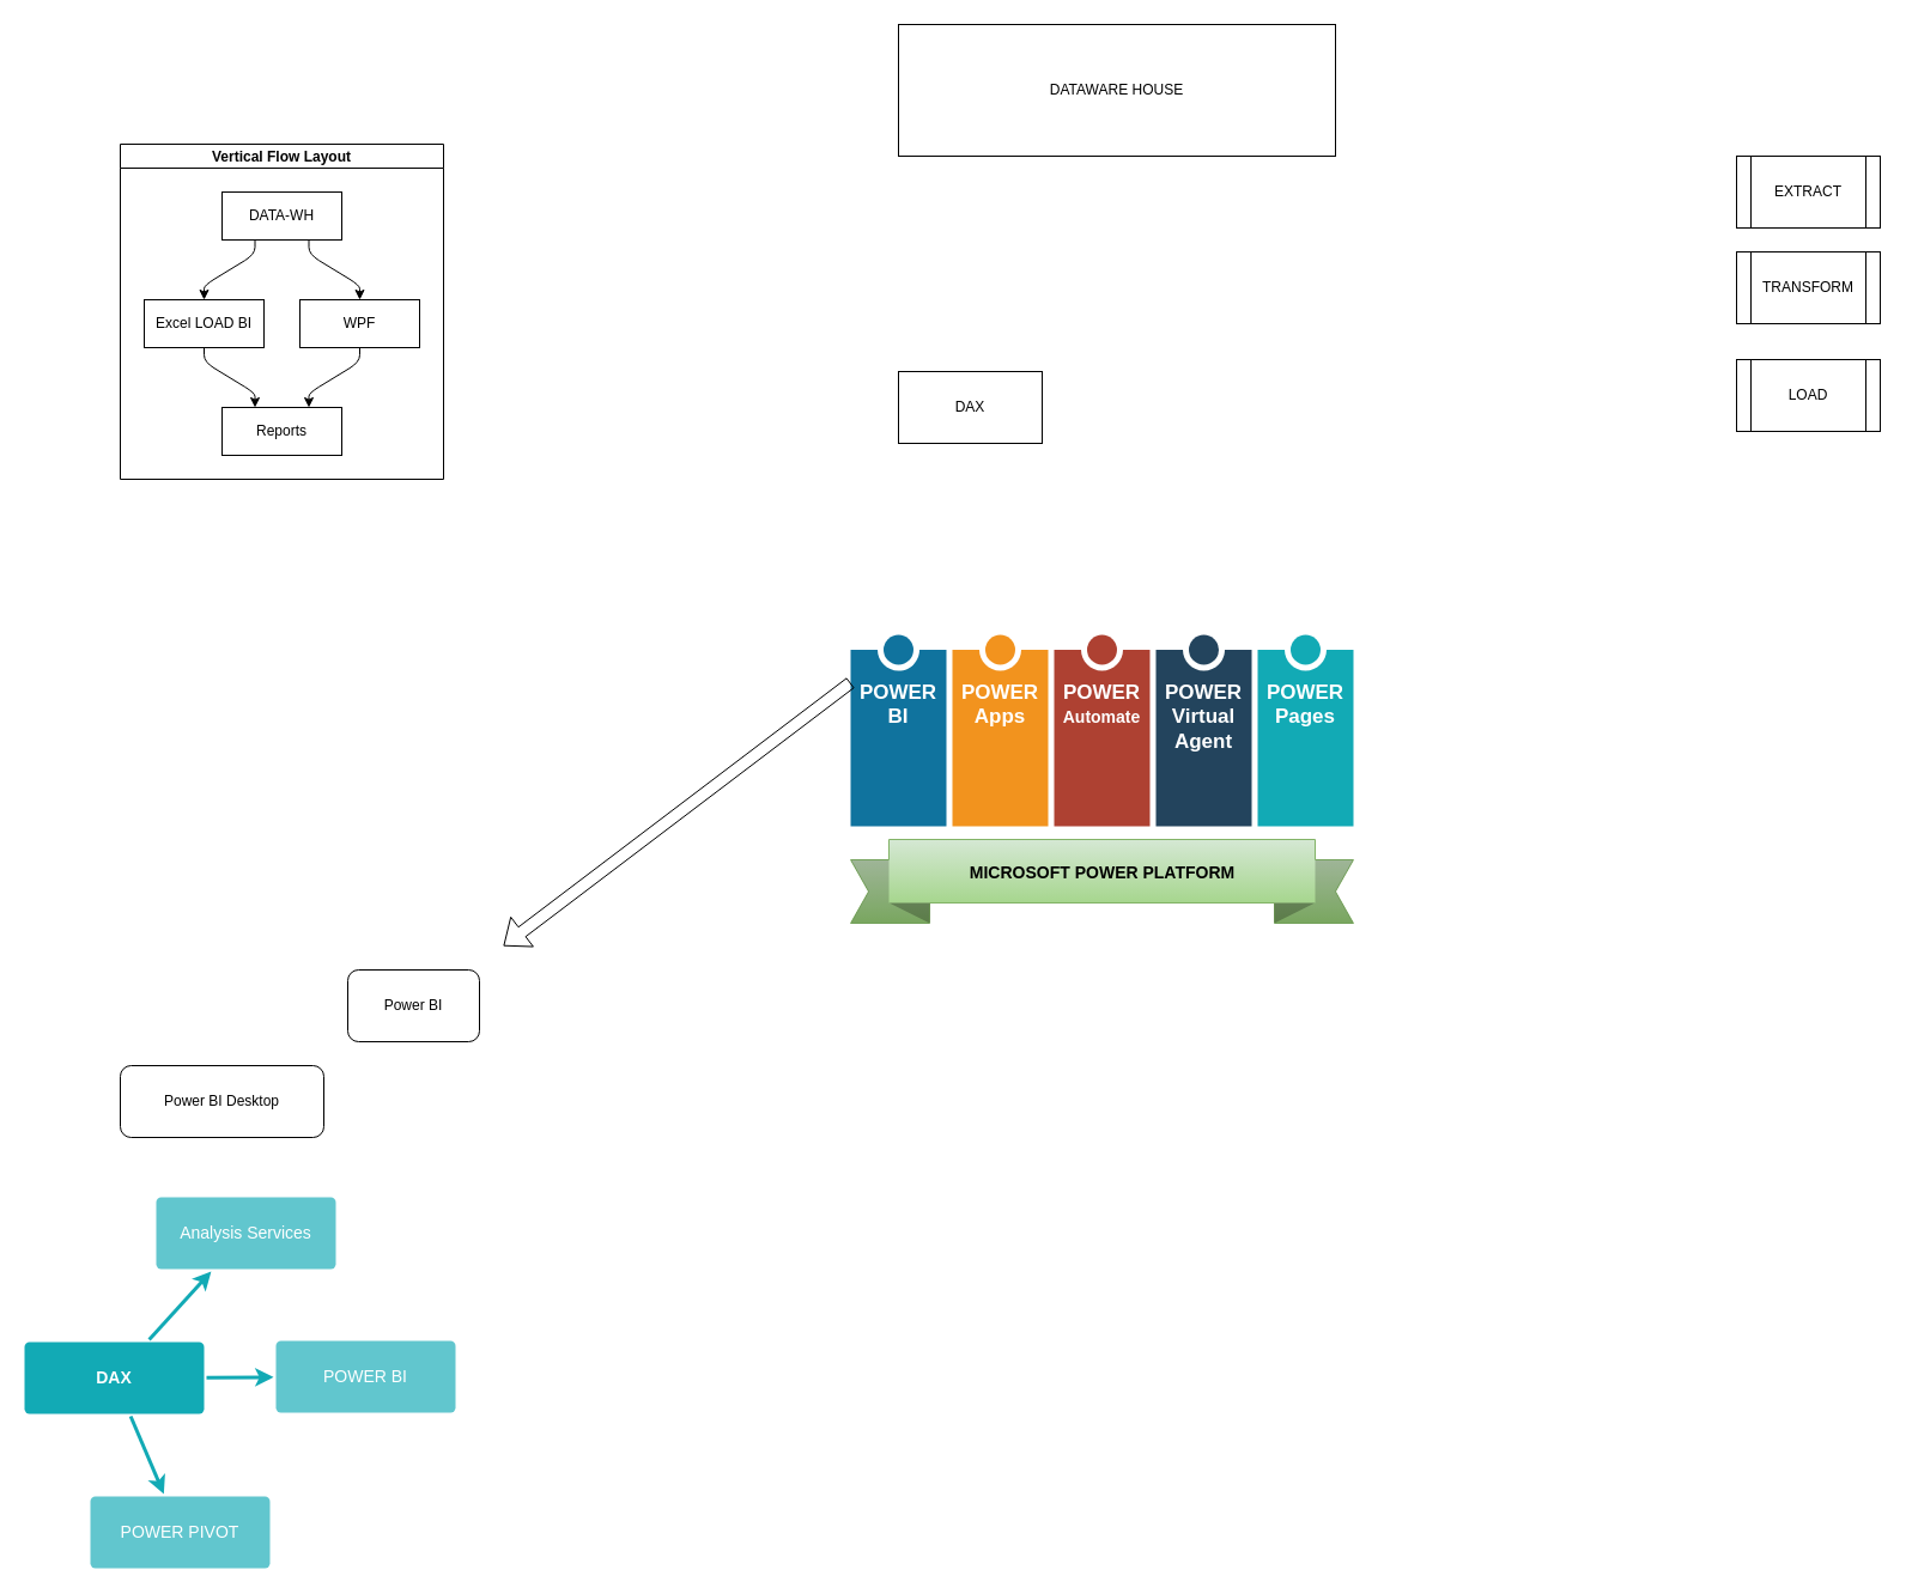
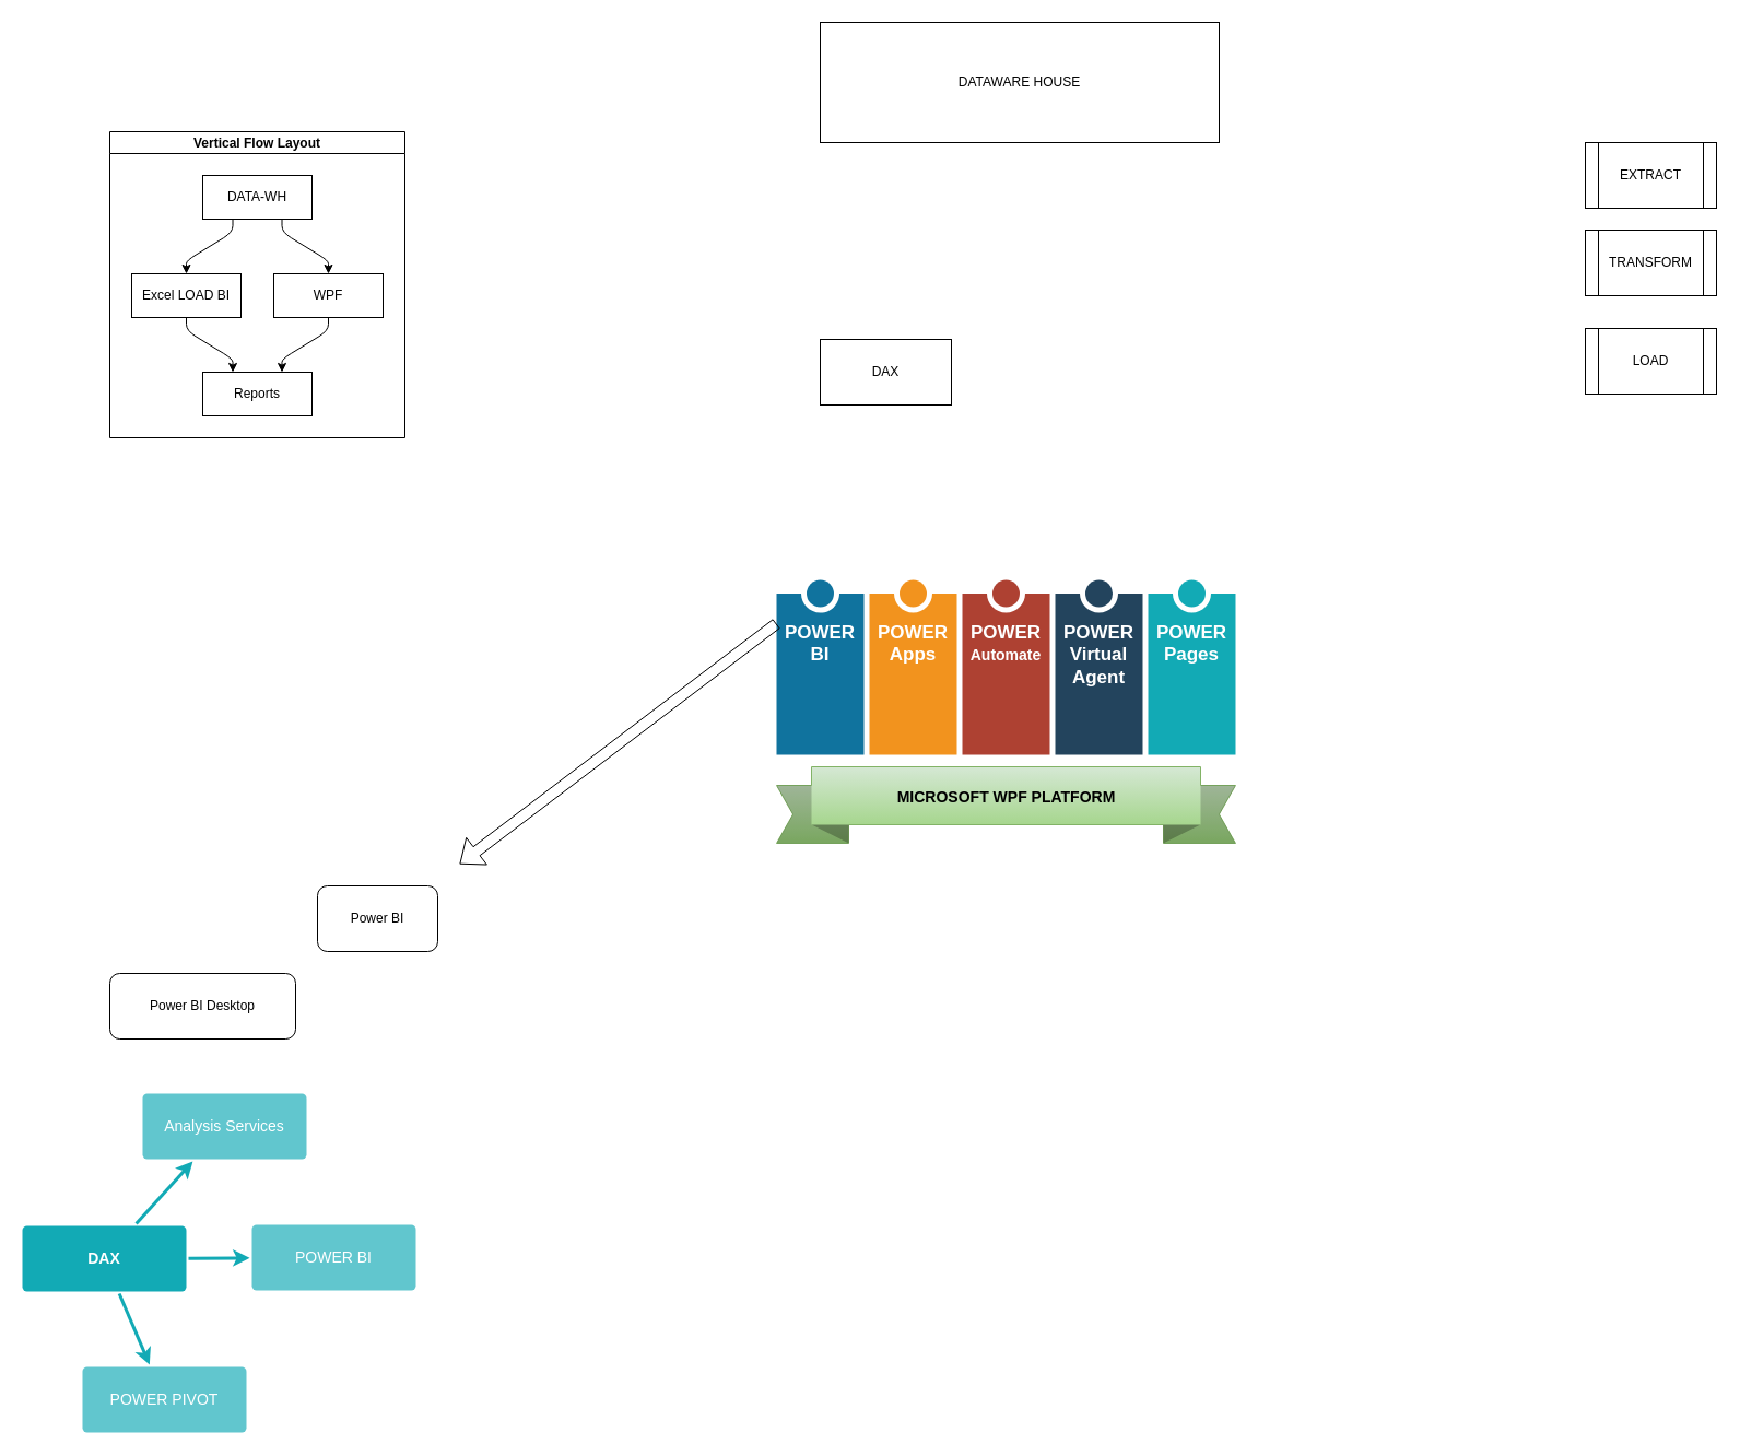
  <mxCell id="0" />
  <mxCell id="1" parent="0" />
  <mxCell id="2" value="Power BI Desktop" style="rounded=1;whiteSpace=wrap;html=1;" vertex="1" parent="1"><mxGeometry x="100" y="890" width="170" height="60" as="geometry" /></mxCell>
  <mxCell id="3" value="Power BI" style="rounded=1;whiteSpace=wrap;html=1;" vertex="1" parent="1"><mxGeometry x="290" y="810" width="110" height="60" as="geometry" /></mxCell>
  <mxCell id="4" value="DAX" style="rounded=0;whiteSpace=wrap;html=1;" vertex="1" parent="1"><mxGeometry x="750" y="310" width="120" height="60" as="geometry" /></mxCell>
  <mxCell id="5" value="DATAWARE HOUSE" style="rounded=0;whiteSpace=wrap;html=1;" vertex="1" parent="1"><mxGeometry x="750" y="20" width="365" height="110" as="geometry" /></mxCell>
  <mxCell id="6" value="LOAD" style="shape=process;whiteSpace=wrap;html=1;backgroundOutline=1;" vertex="1" parent="1"><mxGeometry x="1450" y="300" width="120" height="60" as="geometry" /></mxCell>
  <mxCell id="7" value="TRANSFORM" style="shape=process;whiteSpace=wrap;html=1;backgroundOutline=1;" vertex="1" parent="1"><mxGeometry x="1450" y="210" width="120" height="60" as="geometry" /></mxCell>
  <mxCell id="8" value="Vertical Flow Layout" style="swimlane;startSize=20;horizontal=1;childLayout=flowLayout;flowOrientation=north;resizable=0;interRankCellSpacing=50;containerType=tree;fontSize=12;" vertex="1" parent="1"><mxGeometry x="100" y="120" width="270" height="280" as="geometry" /></mxCell>
  <mxCell id="9" value="DATA-WH" style="whiteSpace=wrap;html=1;" vertex="1" parent="8"><mxGeometry x="85" y="40" width="100" height="40" as="geometry" /></mxCell>
  <mxCell id="10" value="Excel LOAD BI" style="whiteSpace=wrap;html=1;" vertex="1" parent="8"><mxGeometry x="20" y="130" width="100" height="40" as="geometry" /></mxCell>
  <mxCell id="11" value="" style="html=1;rounded=1;curved=0;sourcePerimeterSpacing=0;targetPerimeterSpacing=0;startSize=6;endSize=6;noEdgeStyle=1;orthogonal=1;" edge="1" parent="8" source="9" target="10"><mxGeometry relative="1" as="geometry"><Array as="points"><mxPoint x="112.5" y="92" /><mxPoint x="70" y="118" /></Array></mxGeometry></mxCell>
  <mxCell id="12" value="WPF" style="whiteSpace=wrap;html=1;" vertex="1" parent="8"><mxGeometry x="150" y="130" width="100" height="40" as="geometry" /></mxCell>
  <mxCell id="13" value="" style="html=1;rounded=1;curved=0;sourcePerimeterSpacing=0;targetPerimeterSpacing=0;startSize=6;endSize=6;noEdgeStyle=1;orthogonal=1;" edge="1" parent="8" source="9" target="12"><mxGeometry relative="1" as="geometry"><Array as="points"><mxPoint x="157.5" y="92" /><mxPoint x="200" y="118" /></Array></mxGeometry></mxCell>
  <mxCell id="14" value="Reports" style="whiteSpace=wrap;html=1;" vertex="1" parent="8"><mxGeometry x="85" y="220" width="100" height="40" as="geometry" /></mxCell>
  <mxCell id="15" value="" style="html=1;rounded=1;curved=0;sourcePerimeterSpacing=0;targetPerimeterSpacing=0;startSize=6;endSize=6;noEdgeStyle=1;orthogonal=1;" edge="1" parent="8" source="10" target="14"><mxGeometry relative="1" as="geometry"><Array as="points"><mxPoint x="70" y="182" /><mxPoint x="112.5" y="208" /></Array></mxGeometry></mxCell>
  <mxCell id="16" value="" style="html=1;rounded=1;curved=0;sourcePerimeterSpacing=0;targetPerimeterSpacing=0;startSize=6;endSize=6;noEdgeStyle=1;orthogonal=1;" edge="1" parent="8" source="12" target="14"><mxGeometry relative="1" as="geometry"><Array as="points"><mxPoint x="200" y="182" /><mxPoint x="157.5" y="208" /></Array></mxGeometry></mxCell>
  <mxCell id="17" value="DAX" style="rounded=1;whiteSpace=wrap;html=1;shadow=0;labelBackgroundColor=none;strokeColor=none;strokeWidth=3;fillColor=#12aab5;fontFamily=Helvetica;fontSize=14;fontColor=#FFFFFF;align=center;spacing=5;fontStyle=1;arcSize=7;perimeterSpacing=2;" vertex="1" parent="1"><mxGeometry x="20" y="1121" width="150" height="60" as="geometry" /></mxCell>
  <mxCell id="18" value="POWER PIVOT" style="rounded=1;whiteSpace=wrap;html=1;shadow=0;labelBackgroundColor=none;strokeColor=none;strokeWidth=3;fillColor=#61c6ce;fontFamily=Helvetica;fontSize=14;fontColor=#FFFFFF;align=center;spacing=5;fontStyle=0;arcSize=7;perimeterSpacing=2;" vertex="1" parent="1"><mxGeometry x="75" y="1250" width="150" height="60" as="geometry" /></mxCell>
  <mxCell id="19" value="" style="edgeStyle=none;rounded=1;jumpStyle=none;html=1;shadow=0;labelBackgroundColor=none;startArrow=none;startFill=0;jettySize=auto;orthogonalLoop=1;strokeColor=#12AAB5;strokeWidth=3;fontFamily=Helvetica;fontSize=14;fontColor=#FFFFFF;spacing=5;fontStyle=1;fillColor=#b0e3e6;" edge="1" parent="1" source="17" target="18"><mxGeometry relative="1" as="geometry" /></mxCell>
  <mxCell id="20" value="POWER BI" style="rounded=1;whiteSpace=wrap;html=1;shadow=0;labelBackgroundColor=none;strokeColor=none;strokeWidth=3;fillColor=#61c6ce;fontFamily=Helvetica;fontSize=14;fontColor=#FFFFFF;align=center;spacing=5;fontStyle=0;arcSize=7;perimeterSpacing=2;" vertex="1" parent="1"><mxGeometry x="230" y="1120" width="150" height="60" as="geometry" /></mxCell>
  <mxCell id="21" value="" style="edgeStyle=none;rounded=1;jumpStyle=none;html=1;shadow=0;labelBackgroundColor=none;startArrow=none;startFill=0;jettySize=auto;orthogonalLoop=1;strokeColor=#12AAB5;strokeWidth=3;fontFamily=Helvetica;fontSize=14;fontColor=#FFFFFF;spacing=5;fontStyle=1;fillColor=#b0e3e6;" edge="1" parent="1" source="17" target="20"><mxGeometry relative="1" as="geometry" /></mxCell>
  <mxCell id="22" value="Analysis Services" style="rounded=1;whiteSpace=wrap;html=1;shadow=0;labelBackgroundColor=none;strokeColor=none;strokeWidth=3;fillColor=#61c6ce;fontFamily=Helvetica;fontSize=14;fontColor=#FFFFFF;align=center;spacing=5;fontStyle=0;arcSize=7;perimeterSpacing=2;" vertex="1" parent="1"><mxGeometry x="130" y="1000" width="150" height="60" as="geometry" /></mxCell>
  <mxCell id="23" value="" style="edgeStyle=none;rounded=1;jumpStyle=none;html=1;shadow=0;labelBackgroundColor=none;startArrow=none;startFill=0;jettySize=auto;orthogonalLoop=1;strokeColor=#12AAB5;strokeWidth=3;fontFamily=Helvetica;fontSize=14;fontColor=#FFFFFF;spacing=5;fontStyle=1;fillColor=#b0e3e6;" edge="1" parent="1" source="17" target="22"><mxGeometry relative="1" as="geometry" /></mxCell>
  <mxCell id="24" value="POWER&lt;br&gt;BI" style="verticalLabelPosition=middle;verticalAlign=top;html=1;shape=mxgraph.infographic.numberedEntryVert;dy=25;strokeColor=none;fontSize=17;fontColor=#FFFFFF;align=center;labelPosition=center;spacingTop=32;fontStyle=1;whiteSpace=wrap;fillColor=#10739E;" vertex="1" parent="1"><mxGeometry x="710" y="530" width="80" height="160" as="geometry" /></mxCell>
  <mxCell id="25" value="POWER&lt;br&gt;Apps" style="verticalLabelPosition=middle;verticalAlign=top;html=1;shape=mxgraph.infographic.numberedEntryVert;dy=25;strokeColor=none;fontSize=17;fontColor=#FFFFFF;align=center;labelPosition=center;spacingTop=32;fontStyle=1;whiteSpace=wrap;fillColor=#F2931E;" vertex="1" parent="1"><mxGeometry x="795" y="530" width="80" height="160" as="geometry" /></mxCell>
  <mxCell id="26" value="POWER&lt;br&gt;&lt;font style=&quot;font-size: 14px;&quot;&gt;Automate&lt;/font&gt;" style="verticalLabelPosition=middle;verticalAlign=top;html=1;shape=mxgraph.infographic.numberedEntryVert;dy=25;strokeColor=none;fontSize=17;fontColor=#FFFFFF;align=center;labelPosition=center;spacingTop=32;fontStyle=1;whiteSpace=wrap;fillColor=#AE4132;" vertex="1" parent="1"><mxGeometry x="880" y="530" width="80" height="160" as="geometry" /></mxCell>
  <mxCell id="27" value="POWER&lt;br&gt;Virtual&lt;br&gt;Agent" style="verticalLabelPosition=middle;verticalAlign=top;html=1;shape=mxgraph.infographic.numberedEntryVert;dy=25;strokeColor=none;fontSize=17;fontColor=#FFFFFF;align=center;labelPosition=center;spacingTop=32;fontStyle=1;whiteSpace=wrap;fillColor=#23445D;" vertex="1" parent="1"><mxGeometry x="965" y="530" width="80" height="160" as="geometry" /></mxCell>
  <mxCell id="28" value="POWER&lt;br&gt;Pages" style="verticalLabelPosition=middle;verticalAlign=top;html=1;shape=mxgraph.infographic.numberedEntryVert;dy=25;strokeColor=none;fontSize=17;fontColor=#FFFFFF;align=center;labelPosition=center;spacingTop=32;fontStyle=1;whiteSpace=wrap;fillColor=#12AAB5;" vertex="1" parent="1"><mxGeometry x="1050" y="530" width="80" height="160" as="geometry" /></mxCell>
- <mxCell id="29" value="MICROSOFT POWER PLATFORM" style="html=1;shape=mxgraph.infographic.banner;dx=32;dy=17;notch=15;fillColor=#d5e8d4;strokeColor=#82b366;align=center;verticalAlign=middle;fontSize=14;fontStyle=1;spacingBottom=15;gradientColor=#97d077;" vertex="1" parent="1"><mxGeometry x="710" y="701" width="420" height="70" as="geometry" /></mxCell>
+ <mxCell id="29" value="MICROSOFT WPF PLATFORM" style="html=1;shape=mxgraph.infographic.banner;dx=32;dy=17;notch=15;fillColor=#d5e8d4;strokeColor=#82b366;align=center;verticalAlign=middle;fontSize=14;fontStyle=1;spacingBottom=15;gradientColor=#97d077;" vertex="1" parent="1"><mxGeometry x="710" y="701" width="420" height="70" as="geometry" /></mxCell>
  <mxCell id="30" value="" style="shape=flexArrow;endArrow=classic;html=1;rounded=0;exitX=0;exitY=0.25;exitDx=0;exitDy=0;exitPerimeter=0;" edge="1" parent="1" source="24"><mxGeometry width="50" height="50" relative="1" as="geometry"><mxPoint x="390" y="630" as="sourcePoint" /><mxPoint x="420" y="790" as="targetPoint" /></mxGeometry></mxCell>
  <mxCell id="31" value="EXTRACT" style="shape=process;whiteSpace=wrap;html=1;backgroundOutline=1;" vertex="1" parent="1"><mxGeometry x="1450" y="130" width="120" height="60" as="geometry" /></mxCell>
